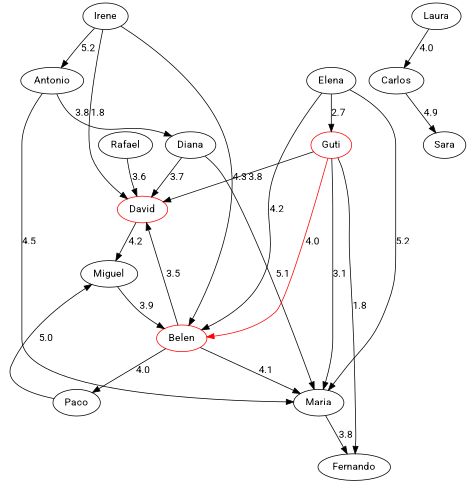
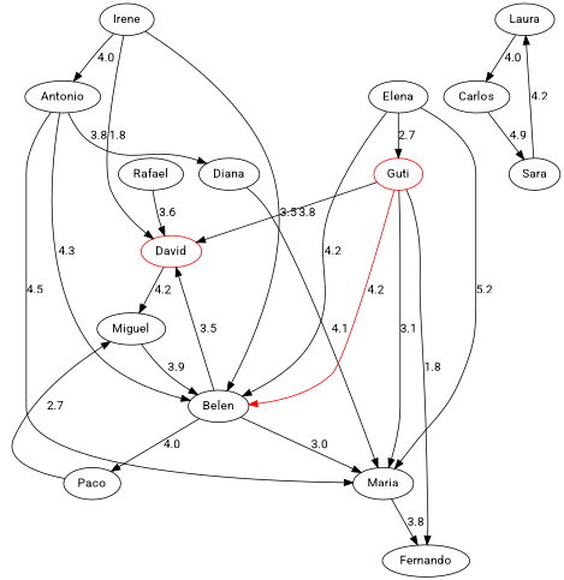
  strict digraph {
    fontname=Roboto
    node [fontname=Roboto]
    edge [fontname=Roboto]
    n1 [label=Diana]
    n2 [color=red label=David]
    n3 [label=Maria]
    n4 [label=Miguel]
    n5 [label=Fernando]
    n6 [color=red label=Guti]
-   n7 [color=red label=Belen]
+   n7 [color=black label=Belen]
    n8 [label=Paco]
    n9 [label=Elena]
    n10 [label=Rafael]
    n11 [label=Irene]
    n12 [label=Antonio]
    n13 [label=Laura]
    n14 [label=Carlos]
    n15 [label=Sara]
-   n1 -> n2 [label=3.7]
-   n1 -> n3 [label=5.1]
+   n1 -> n3 [label=4.1]
    n2 -> n4 [label=4.2]
    n3 -> n5 [label=3.8]
    n4 -> n7 [label=3.9]
    n6 -> n2 [label=3.8]
    n6 -> n3 [label=3.1]
    n6 -> n5 [label=1.8]
-   n6 -> n7 [color=red label=4.0]
+   n6 -> n7 [color=red label=4.2]
    n7 -> n2 [label=3.5]
-   n7 -> n3 [label=4.1]
+   n7 -> n3 [label=3.0]
    n7 -> n8 [label=4.0]
-   n8 -> n4 [label=5.0]
+   n8 -> n4 [label=2.7]
    n9 -> n3 [label=5.2]
    n9 -> n6 [label=2.7]
    n9 -> n7 [label=4.2]
    n10 -> n2 [label=3.6]
    n11 -> n2 [label=1.8]
-   n11 -> n7 [label=4.3]
-   n11 -> n12 [label=5.2]
+   n11 -> n7 [label=3.5]
+   n11 -> n12 [label=4.0]
    n12 -> n1 [label=3.8]
    n12 -> n3 [label=4.5]
+   n12 -> n7 [label=4.3]
    n13 -> n14 [label=4.0]
    n14 -> n15 [label=4.9]
+   n15 -> n13 [label=4.2]
  }
